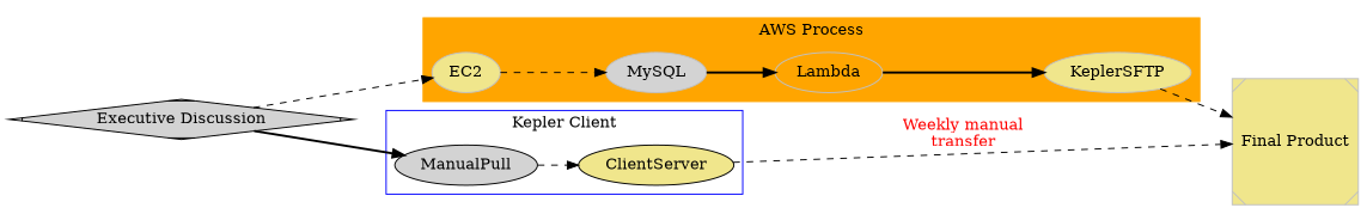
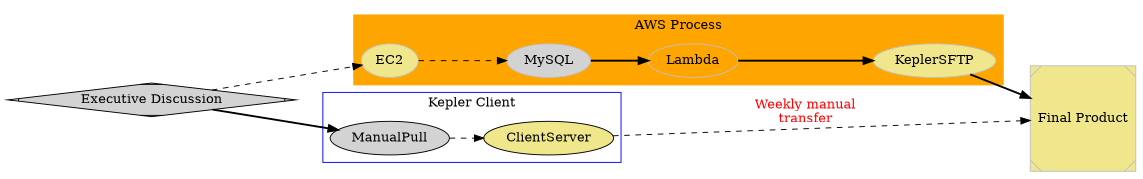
  digraph {
    rankdir=LR
    node [color=grey fillcolor=khaki style=filled]
    edge [style=dashed]
    EC2
    MySQL [fillcolor=lightgrey]
    Lambda [fillcolor=orange]
    KeplerSFTP
    ManualPull [fillcolor=lightgrey color=""]
    ClientServer [color=""]
    n7 [label="Final Product" shape=Msquare]
    n8 [fillcolor=lightgrey label="Executive Discussion" shape=Mdiamond color=""]
    subgraph cluster_1 {
      color=orange
      label="AWS Process"
      style=filled
      EC2
      MySQL
      Lambda
      KeplerSFTP
    }
    subgraph cluster_2 {
      color=blue
      label="Kepler Client"
      ManualPull
      ClientServer
    }
    EC2 -> MySQL
    MySQL -> Lambda [style=bold]
    Lambda -> KeplerSFTP [style=bold]
-   KeplerSFTP -> n7
+   KeplerSFTP -> n7 [style=bold]
    ManualPull -> ClientServer
    ClientServer -> n7 [fontcolor=red label="Weekly manual\ntransfer"]
    n8 -> EC2
    n8 -> ManualPull [style=bold]
  }
